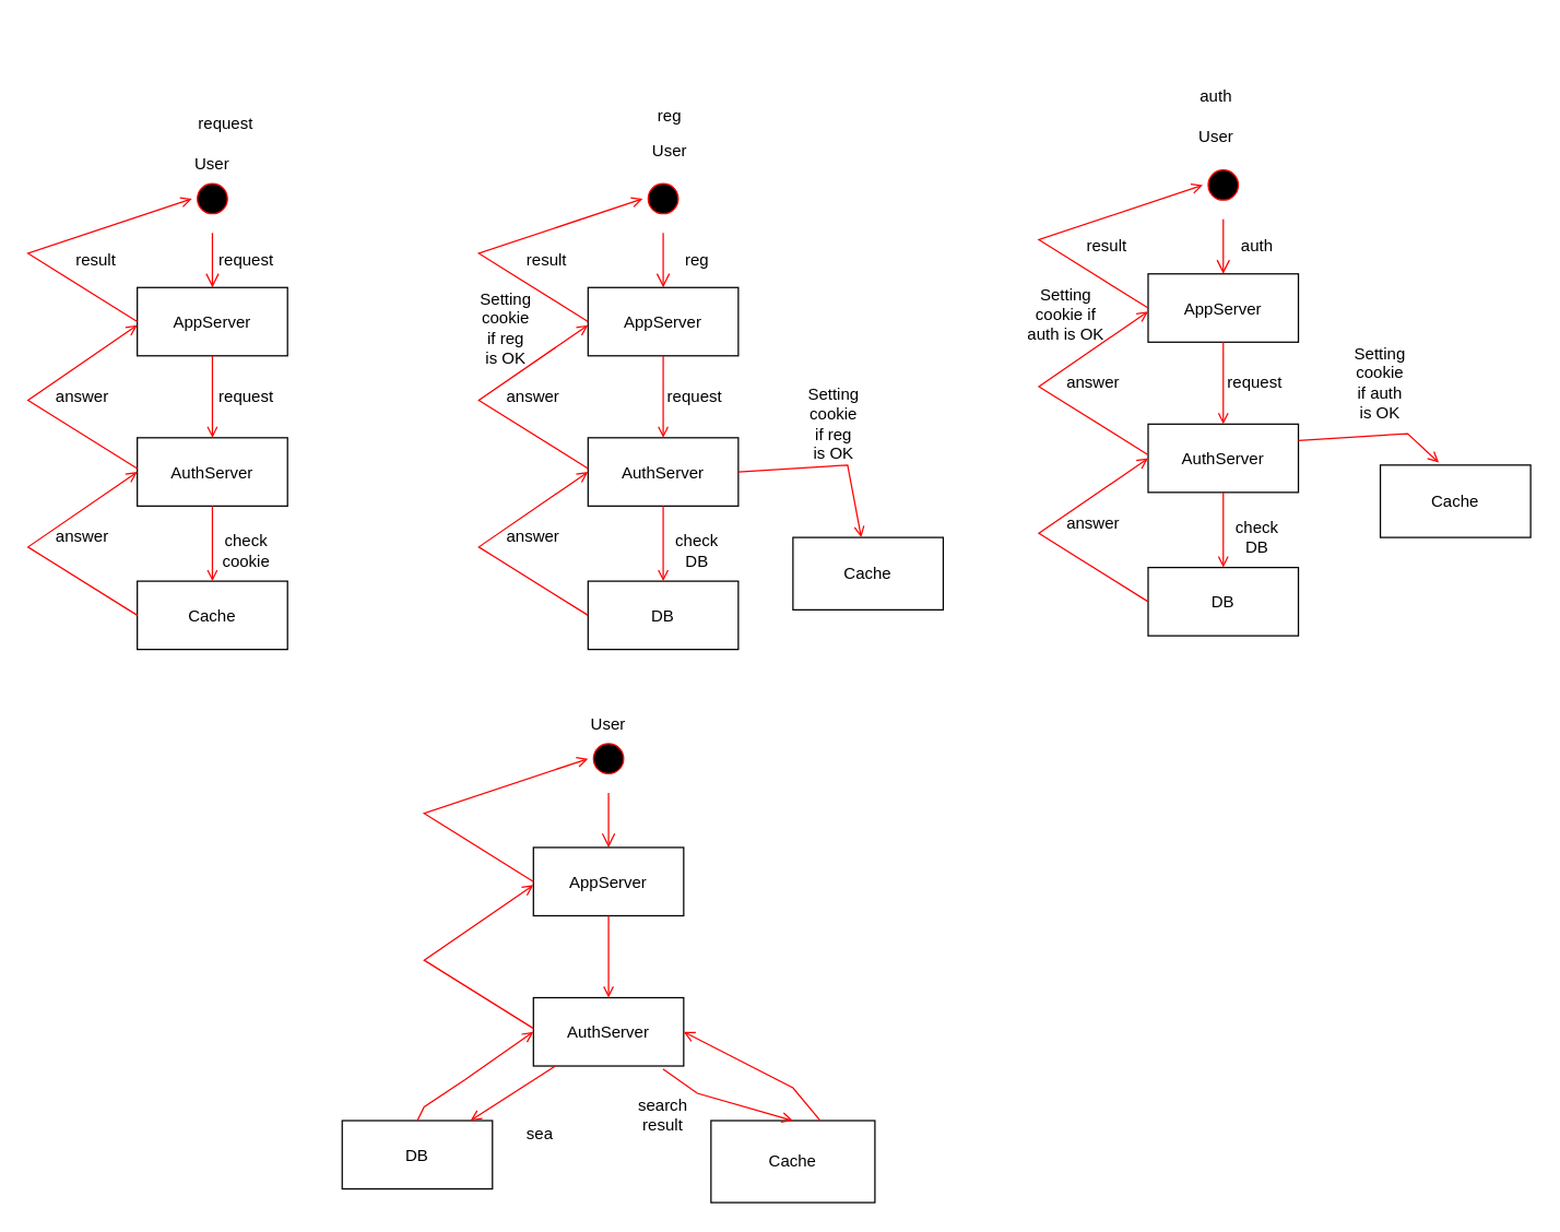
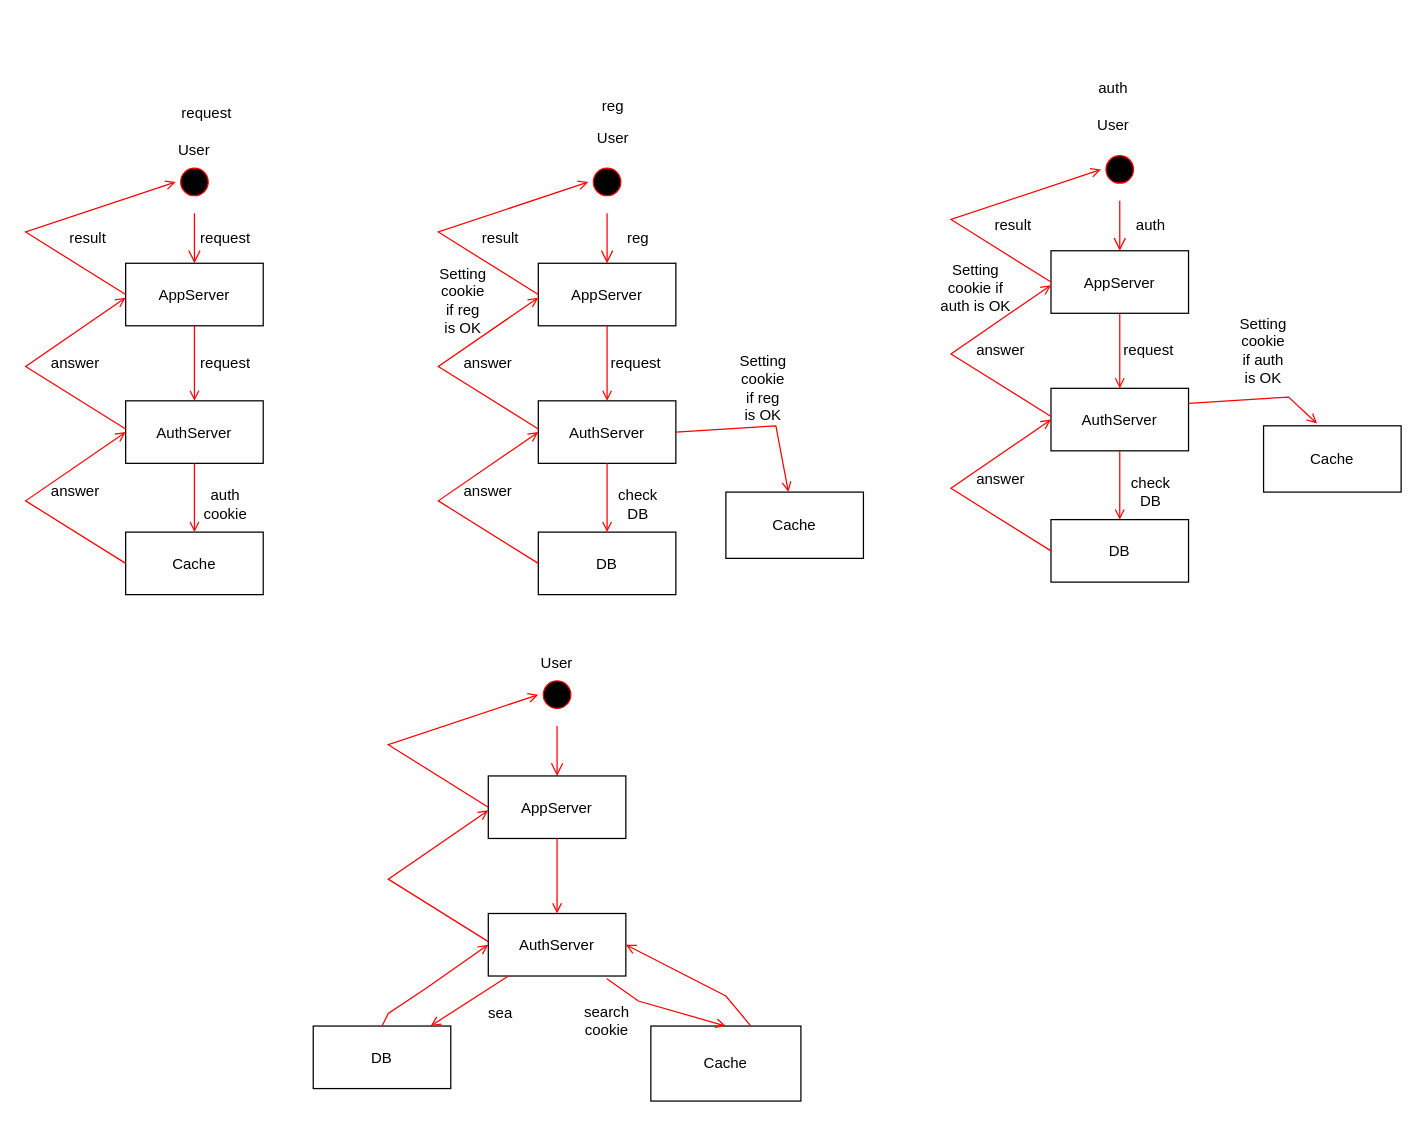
  <mxCell id="0" />
  <mxCell id="1" parent="0" />
  <mxCell id="2" value="" style="edgeStyle=elbowEdgeStyle;elbow=horizontal;verticalAlign=bottom;endArrow=open;endSize=8;strokeColor=#FF0000;endFill=1;rounded=0" parent="1" target="3" edge="1"><mxGeometry x="170" y="160" as="geometry"><mxPoint x="155" y="210" as="targetPoint" /><mxPoint x="155" y="170" as="sourcePoint" /></mxGeometry></mxCell>
  <mxCell id="3" value="AppServer" style="" parent="1" vertex="1"><mxGeometry x="100" y="210" width="110" height="50" as="geometry" /></mxCell>
  <mxCell id="4" value="AuthServer" style="" parent="1" vertex="1"><mxGeometry x="100" y="320" width="110" height="50" as="geometry" /></mxCell>
  <mxCell id="5" value="" style="endArrow=open;strokeColor=#FF0000;endFill=1;rounded=0;" parent="1" source="3" target="4" edge="1"><mxGeometry relative="1" as="geometry" /></mxCell>
  <mxCell id="6" value="Cache" style="" parent="1" vertex="1"><mxGeometry x="100" y="425" width="110" height="50" as="geometry" /></mxCell>
  <mxCell id="7" value="" style="endArrow=open;strokeColor=#FF0000;endFill=1;rounded=0" parent="1" source="4" target="6" edge="1"><mxGeometry relative="1" as="geometry" /></mxCell>
  <mxCell id="8" value="" style="endArrow=open;strokeColor=#FF0000;endFill=1;rounded=0;entryX=0;entryY=0.5;entryDx=0;entryDy=0;exitX=0;exitY=0.5;exitDx=0;exitDy=0;" parent="1" source="6" target="4" edge="1"><mxGeometry relative="1" as="geometry"><mxPoint x="340" y="450" as="targetPoint" /><Array as="points"><mxPoint x="20" y="400" /></Array></mxGeometry></mxCell>
  <mxCell id="9" value="" style="ellipse;shape=startState;fillColor=#000000;strokeColor=#ff0000;" parent="1" vertex="1"><mxGeometry x="140" y="130" width="30" height="30" as="geometry" /></mxCell>
  <mxCell id="10" value="User" style="text;html=1;strokeColor=none;fillColor=none;align=center;verticalAlign=middle;whiteSpace=wrap;rounded=0;" parent="1" vertex="1"><mxGeometry x="135" y="110" width="40" height="20" as="geometry" /></mxCell>
  <mxCell id="11" value="request" style="text;html=1;strokeColor=none;fillColor=none;align=center;verticalAlign=middle;whiteSpace=wrap;rounded=0;" parent="1" vertex="1"><mxGeometry x="160" y="180" width="40" height="20" as="geometry" /></mxCell>
  <mxCell id="12" value="request" style="text;html=1;strokeColor=none;fillColor=none;align=center;verticalAlign=middle;whiteSpace=wrap;rounded=0;" parent="1" vertex="1"><mxGeometry x="160" y="280" width="40" height="20" as="geometry" /></mxCell>
- <mxCell id="13" value="check cookie" style="text;html=1;strokeColor=none;fillColor=none;align=center;verticalAlign=middle;whiteSpace=wrap;rounded=0;" parent="1" vertex="1"><mxGeometry x="160" y="393" width="40" height="20" as="geometry" /></mxCell>
+ <mxCell id="13" value="auth cookie" style="text;html=1;strokeColor=none;fillColor=none;align=center;verticalAlign=middle;whiteSpace=wrap;rounded=0;" parent="1" vertex="1"><mxGeometry x="160" y="393" width="40" height="20" as="geometry" /></mxCell>
  <mxCell id="14" value="answer" style="text;html=1;strokeColor=none;fillColor=none;align=center;verticalAlign=middle;whiteSpace=wrap;rounded=0;" parent="1" vertex="1"><mxGeometry x="40" y="383" width="40" height="20" as="geometry" /></mxCell>
  <mxCell id="15" value="" style="endArrow=open;strokeColor=#FF0000;endFill=1;rounded=0;entryX=0;entryY=0.5;entryDx=0;entryDy=0;exitX=0;exitY=0.5;exitDx=0;exitDy=0;" parent="1" edge="1"><mxGeometry relative="1" as="geometry"><mxPoint x="100" y="342.5" as="sourcePoint" /><mxPoint x="100" y="237.5" as="targetPoint" /><Array as="points"><mxPoint x="20" y="292.5" /></Array></mxGeometry></mxCell>
  <mxCell id="16" value="answer" style="text;html=1;strokeColor=none;fillColor=none;align=center;verticalAlign=middle;whiteSpace=wrap;rounded=0;" parent="1" vertex="1"><mxGeometry x="40" y="280" width="40" height="20" as="geometry" /></mxCell>
  <mxCell id="17" value="result" style="text;html=1;strokeColor=none;fillColor=none;align=center;verticalAlign=middle;whiteSpace=wrap;rounded=0;" parent="1" vertex="1"><mxGeometry x="50" y="180" width="40" height="20" as="geometry" /></mxCell>
  <mxCell id="18" value="" style="endArrow=open;strokeColor=#FF0000;endFill=1;rounded=0;entryX=0;entryY=0.5;entryDx=0;entryDy=0;exitX=0;exitY=0.5;exitDx=0;exitDy=0;" parent="1" target="9" edge="1"><mxGeometry relative="1" as="geometry"><mxPoint x="100" y="235" as="sourcePoint" /><mxPoint x="100" y="130" as="targetPoint" /><Array as="points"><mxPoint x="20" y="185" /></Array></mxGeometry></mxCell>
  <mxCell id="19" value="" style="edgeStyle=elbowEdgeStyle;elbow=horizontal;verticalAlign=bottom;endArrow=open;endSize=8;strokeColor=#FF0000;endFill=1;rounded=0" parent="1" target="20" edge="1"><mxGeometry x="500" y="160" as="geometry"><mxPoint x="485" y="210" as="targetPoint" /><mxPoint x="485" y="170" as="sourcePoint" /></mxGeometry></mxCell>
  <mxCell id="20" value="AppServer" style="" parent="1" vertex="1"><mxGeometry x="430" y="210" width="110" height="50" as="geometry" /></mxCell>
  <mxCell id="21" value="AuthServer" style="" parent="1" vertex="1"><mxGeometry x="430" y="320" width="110" height="50" as="geometry" /></mxCell>
  <mxCell id="22" value="" style="endArrow=open;strokeColor=#FF0000;endFill=1;rounded=0;" parent="1" source="20" target="21" edge="1"><mxGeometry relative="1" as="geometry" /></mxCell>
  <mxCell id="23" value="DB" style="" parent="1" vertex="1"><mxGeometry x="430" y="425" width="110" height="50" as="geometry" /></mxCell>
  <mxCell id="24" value="" style="endArrow=open;strokeColor=#FF0000;endFill=1;rounded=0" parent="1" source="21" target="23" edge="1"><mxGeometry relative="1" as="geometry" /></mxCell>
  <mxCell id="25" value="" style="endArrow=open;strokeColor=#FF0000;endFill=1;rounded=0;entryX=0;entryY=0.5;entryDx=0;entryDy=0;exitX=0;exitY=0.5;exitDx=0;exitDy=0;" parent="1" source="23" target="21" edge="1"><mxGeometry relative="1" as="geometry"><mxPoint x="670" y="450" as="targetPoint" /><Array as="points"><mxPoint x="350" y="400" /></Array></mxGeometry></mxCell>
  <mxCell id="26" value="" style="ellipse;shape=startState;fillColor=#000000;strokeColor=#ff0000;" parent="1" vertex="1"><mxGeometry x="470" y="130" width="30" height="30" as="geometry" /></mxCell>
  <mxCell id="27" value="reg" style="text;html=1;strokeColor=none;fillColor=none;align=center;verticalAlign=middle;whiteSpace=wrap;rounded=0;" parent="1" vertex="1"><mxGeometry x="490" y="180" width="40" height="20" as="geometry" /></mxCell>
  <mxCell id="28" value="request&amp;nbsp;" style="text;html=1;strokeColor=none;fillColor=none;align=center;verticalAlign=middle;whiteSpace=wrap;rounded=0;" parent="1" vertex="1"><mxGeometry x="490" y="280" width="40" height="20" as="geometry" /></mxCell>
  <mxCell id="29" value="check DB" style="text;html=1;strokeColor=none;fillColor=none;align=center;verticalAlign=middle;whiteSpace=wrap;rounded=0;" parent="1" vertex="1"><mxGeometry x="490" y="393" width="40" height="20" as="geometry" /></mxCell>
  <mxCell id="30" value="answer" style="text;html=1;strokeColor=none;fillColor=none;align=center;verticalAlign=middle;whiteSpace=wrap;rounded=0;" parent="1" vertex="1"><mxGeometry x="370" y="383" width="40" height="20" as="geometry" /></mxCell>
  <mxCell id="31" value="" style="endArrow=open;strokeColor=#FF0000;endFill=1;rounded=0;entryX=0;entryY=0.5;entryDx=0;entryDy=0;exitX=0;exitY=0.5;exitDx=0;exitDy=0;" parent="1" edge="1"><mxGeometry relative="1" as="geometry"><mxPoint x="430" y="342.5" as="sourcePoint" /><mxPoint x="430" y="237.5" as="targetPoint" /><Array as="points"><mxPoint x="350" y="292.5" /></Array></mxGeometry></mxCell>
  <mxCell id="32" value="answer" style="text;html=1;strokeColor=none;fillColor=none;align=center;verticalAlign=middle;whiteSpace=wrap;rounded=0;" parent="1" vertex="1"><mxGeometry x="370" y="280" width="40" height="20" as="geometry" /></mxCell>
  <mxCell id="33" value="result" style="text;html=1;strokeColor=none;fillColor=none;align=center;verticalAlign=middle;whiteSpace=wrap;rounded=0;" parent="1" vertex="1"><mxGeometry x="380" y="180" width="40" height="20" as="geometry" /></mxCell>
  <mxCell id="34" value="" style="endArrow=open;strokeColor=#FF0000;endFill=1;rounded=0;entryX=0;entryY=0.5;entryDx=0;entryDy=0;exitX=0;exitY=0.5;exitDx=0;exitDy=0;" parent="1" target="26" edge="1"><mxGeometry relative="1" as="geometry"><mxPoint x="430" y="235" as="sourcePoint" /><mxPoint x="430" y="130" as="targetPoint" /><Array as="points"><mxPoint x="350" y="185" /></Array></mxGeometry></mxCell>
  <mxCell id="35" value="" style="edgeStyle=elbowEdgeStyle;elbow=horizontal;verticalAlign=bottom;endArrow=open;endSize=8;strokeColor=#FF0000;endFill=1;rounded=0" parent="1" target="36" edge="1"><mxGeometry x="910" y="150" as="geometry"><mxPoint x="895" y="200" as="targetPoint" /><mxPoint x="895" y="160" as="sourcePoint" /></mxGeometry></mxCell>
  <mxCell id="36" value="AppServer" style="" parent="1" vertex="1"><mxGeometry x="840" y="200" width="110" height="50" as="geometry" /></mxCell>
  <mxCell id="37" value="AuthServer" style="" parent="1" vertex="1"><mxGeometry x="840" y="310" width="110" height="50" as="geometry" /></mxCell>
  <mxCell id="38" value="" style="endArrow=open;strokeColor=#FF0000;endFill=1;rounded=0;" parent="1" source="36" target="37" edge="1"><mxGeometry relative="1" as="geometry" /></mxCell>
  <mxCell id="39" value="DB" style="" parent="1" vertex="1"><mxGeometry x="840" y="415" width="110" height="50" as="geometry" /></mxCell>
  <mxCell id="40" value="" style="endArrow=open;strokeColor=#FF0000;endFill=1;rounded=0" parent="1" source="37" target="39" edge="1"><mxGeometry relative="1" as="geometry" /></mxCell>
  <mxCell id="41" value="" style="endArrow=open;strokeColor=#FF0000;endFill=1;rounded=0;entryX=0;entryY=0.5;entryDx=0;entryDy=0;exitX=0;exitY=0.5;exitDx=0;exitDy=0;" parent="1" source="39" target="37" edge="1"><mxGeometry relative="1" as="geometry"><mxPoint x="1080" y="440" as="targetPoint" /><Array as="points"><mxPoint x="760" y="390" /></Array></mxGeometry></mxCell>
  <mxCell id="42" value="" style="ellipse;shape=startState;fillColor=#000000;strokeColor=#ff0000;" parent="1" vertex="1"><mxGeometry x="880" y="120" width="30" height="30" as="geometry" /></mxCell>
  <mxCell id="43" value="auth" style="text;html=1;strokeColor=none;fillColor=none;align=center;verticalAlign=middle;whiteSpace=wrap;rounded=0;" parent="1" vertex="1"><mxGeometry x="900" y="170" width="40" height="20" as="geometry" /></mxCell>
  <mxCell id="44" value="request&amp;nbsp;" style="text;html=1;strokeColor=none;fillColor=none;align=center;verticalAlign=middle;whiteSpace=wrap;rounded=0;" parent="1" vertex="1"><mxGeometry x="900" y="270" width="40" height="20" as="geometry" /></mxCell>
  <mxCell id="45" value="check DB" style="text;html=1;strokeColor=none;fillColor=none;align=center;verticalAlign=middle;whiteSpace=wrap;rounded=0;" parent="1" vertex="1"><mxGeometry x="900" y="383" width="40" height="20" as="geometry" /></mxCell>
  <mxCell id="46" value="answer" style="text;html=1;strokeColor=none;fillColor=none;align=center;verticalAlign=middle;whiteSpace=wrap;rounded=0;" parent="1" vertex="1"><mxGeometry x="780" y="373" width="40" height="20" as="geometry" /></mxCell>
  <mxCell id="47" value="" style="endArrow=open;strokeColor=#FF0000;endFill=1;rounded=0;entryX=0;entryY=0.5;entryDx=0;entryDy=0;exitX=0;exitY=0.5;exitDx=0;exitDy=0;" parent="1" edge="1"><mxGeometry relative="1" as="geometry"><mxPoint x="840" y="332.5" as="sourcePoint" /><mxPoint x="840" y="227.5" as="targetPoint" /><Array as="points"><mxPoint x="760" y="282.5" /></Array></mxGeometry></mxCell>
  <mxCell id="48" value="answer" style="text;html=1;strokeColor=none;fillColor=none;align=center;verticalAlign=middle;whiteSpace=wrap;rounded=0;" parent="1" vertex="1"><mxGeometry x="780" y="270" width="40" height="20" as="geometry" /></mxCell>
  <mxCell id="49" value="result" style="text;html=1;strokeColor=none;fillColor=none;align=center;verticalAlign=middle;whiteSpace=wrap;rounded=0;" parent="1" vertex="1"><mxGeometry x="790" y="170" width="40" height="20" as="geometry" /></mxCell>
  <mxCell id="50" value="" style="endArrow=open;strokeColor=#FF0000;endFill=1;rounded=0;entryX=0;entryY=0.5;entryDx=0;entryDy=0;exitX=0;exitY=0.5;exitDx=0;exitDy=0;" parent="1" target="42" edge="1"><mxGeometry relative="1" as="geometry"><mxPoint x="840" y="225" as="sourcePoint" /><mxPoint x="840" y="120" as="targetPoint" /><Array as="points"><mxPoint x="760" y="175" /></Array></mxGeometry></mxCell>
  <mxCell id="51" value="Setting cookie if reg is OK" style="text;html=1;strokeColor=none;fillColor=none;align=center;verticalAlign=middle;whiteSpace=wrap;rounded=0;" parent="1" vertex="1"><mxGeometry x="350" y="230" width="40" height="20" as="geometry" /></mxCell>
  <mxCell id="52" value="Setting cookie if auth is OK" style="text;html=1;strokeColor=none;fillColor=none;align=center;verticalAlign=middle;whiteSpace=wrap;rounded=0;" parent="1" vertex="1"><mxGeometry x="750" y="220" width="60" height="20" as="geometry" /></mxCell>
  <mxCell id="53" value="" style="edgeStyle=elbowEdgeStyle;elbow=horizontal;verticalAlign=bottom;endArrow=open;endSize=8;strokeColor=#FF0000;endFill=1;rounded=0" parent="1" target="54" edge="1"><mxGeometry x="460" y="570" as="geometry"><mxPoint x="445" y="620" as="targetPoint" /><mxPoint x="445" y="580" as="sourcePoint" /></mxGeometry></mxCell>
  <mxCell id="54" value="AppServer" style="" parent="1" vertex="1"><mxGeometry x="390" y="620" width="110" height="50" as="geometry" /></mxCell>
  <mxCell id="55" value="AuthServer" style="" parent="1" vertex="1"><mxGeometry x="390" y="730" width="110" height="50" as="geometry" /></mxCell>
  <mxCell id="56" value="" style="endArrow=open;strokeColor=#FF0000;endFill=1;rounded=0;" parent="1" source="54" target="55" edge="1"><mxGeometry relative="1" as="geometry" /></mxCell>
  <mxCell id="57" value="DB" style="" parent="1" vertex="1"><mxGeometry x="250" y="820" width="110" height="50" as="geometry" /></mxCell>
  <mxCell id="58" value="" style="endArrow=open;strokeColor=#FF0000;endFill=1;rounded=0" parent="1" source="55" target="57" edge="1"><mxGeometry relative="1" as="geometry" /></mxCell>
  <mxCell id="59" value="" style="endArrow=open;strokeColor=#FF0000;endFill=1;rounded=0;entryX=0;entryY=0.5;entryDx=0;entryDy=0;exitX=0.5;exitY=0;exitDx=0;exitDy=0;" parent="1" source="57" target="55" edge="1"><mxGeometry relative="1" as="geometry"><mxPoint x="630" y="860" as="targetPoint" /><Array as="points"><mxPoint x="310" y="810" /><mxPoint x="340" y="790" /></Array></mxGeometry></mxCell>
  <mxCell id="60" value="" style="ellipse;shape=startState;fillColor=#000000;strokeColor=#ff0000;" parent="1" vertex="1"><mxGeometry x="430" y="540" width="30" height="30" as="geometry" /></mxCell>
  <mxCell id="61" value="" style="endArrow=open;strokeColor=#FF0000;endFill=1;rounded=0;entryX=0;entryY=0.5;entryDx=0;entryDy=0;exitX=0;exitY=0.5;exitDx=0;exitDy=0;" parent="1" edge="1"><mxGeometry relative="1" as="geometry"><mxPoint x="390" y="752.5" as="sourcePoint" /><mxPoint x="390" y="647.5" as="targetPoint" /><Array as="points"><mxPoint x="310" y="702.5" /></Array></mxGeometry></mxCell>
  <mxCell id="62" value="" style="endArrow=open;strokeColor=#FF0000;endFill=1;rounded=0;entryX=0;entryY=0.5;entryDx=0;entryDy=0;exitX=0;exitY=0.5;exitDx=0;exitDy=0;" parent="1" target="60" edge="1"><mxGeometry relative="1" as="geometry"><mxPoint x="390" y="645" as="sourcePoint" /><mxPoint x="390" y="540" as="targetPoint" /><Array as="points"><mxPoint x="310" y="595" /></Array></mxGeometry></mxCell>
  <mxCell id="63" value="Cache" style="rounded=0;whiteSpace=wrap;html=1;" parent="1" vertex="1"><mxGeometry x="520" y="820" width="120" height="60" as="geometry" /></mxCell>
  <mxCell id="64" value="" style="endArrow=open;strokeColor=#FF0000;endFill=1;rounded=0;exitX=0.862;exitY=1.044;exitDx=0;exitDy=0;exitPerimeter=0;entryX=0.5;entryY=0;entryDx=0;entryDy=0;" parent="1" source="55" target="63" edge="1"><mxGeometry relative="1" as="geometry"><mxPoint x="416.111" y="790" as="sourcePoint" /><mxPoint x="354" y="830" as="targetPoint" /><Array as="points"><mxPoint x="510" y="800" /></Array></mxGeometry></mxCell>
  <mxCell id="65" value="" style="endArrow=open;strokeColor=#FF0000;endFill=1;rounded=0;entryX=1;entryY=0.5;entryDx=0;entryDy=0;" parent="1" target="55" edge="1"><mxGeometry relative="1" as="geometry"><mxPoint x="660" y="741" as="targetPoint" /><Array as="points"><mxPoint x="580" y="796" /></Array><mxPoint x="600" y="820" as="sourcePoint" /></mxGeometry></mxCell>
  <mxCell id="66" value="User" style="text;html=1;strokeColor=none;fillColor=none;align=center;verticalAlign=middle;whiteSpace=wrap;rounded=0;" parent="1" vertex="1"><mxGeometry x="470" y="100" width="40" height="20" as="geometry" /></mxCell>
  <mxCell id="67" value="User" style="text;html=1;strokeColor=none;fillColor=none;align=center;verticalAlign=middle;whiteSpace=wrap;rounded=0;" parent="1" vertex="1"><mxGeometry x="870" y="90" width="40" height="20" as="geometry" /></mxCell>
  <mxCell id="68" value="User" style="text;html=1;strokeColor=none;fillColor=none;align=center;verticalAlign=middle;whiteSpace=wrap;rounded=0;" parent="1" vertex="1"><mxGeometry x="425" y="520" width="40" height="20" as="geometry" /></mxCell>
- <mxCell id="69" value="search result" style="text;html=1;strokeColor=none;fillColor=none;align=center;verticalAlign=middle;whiteSpace=wrap;rounded=0;" vertex="1" parent="1"><mxGeometry x="465" y="806" width="40" height="20" as="geometry" /></mxCell>
- <mxCell id="70" value="sea" style="text;html=1;strokeColor=none;fillColor=none;align=center;verticalAlign=middle;whiteSpace=wrap;rounded=0;" vertex="1" parent="1"><mxGeometry x="375" y="820" width="40" height="20" as="geometry" /></mxCell>
+ <mxCell id="69" value="search cookie" style="text;html=1;strokeColor=none;fillColor=none;align=center;verticalAlign=middle;whiteSpace=wrap;rounded=0;" vertex="1" parent="1"><mxGeometry x="465" y="806" width="40" height="20" as="geometry" /></mxCell>
+ <mxCell id="70" value="sea" style="text;html=1;strokeColor=none;fillColor=none;align=center;verticalAlign=middle;whiteSpace=wrap;rounded=0;" vertex="1" parent="1"><mxGeometry x="380" y="800" width="40" height="20" as="geometry" /></mxCell>
  <mxCell id="71" value="request" style="text;html=1;strokeColor=none;fillColor=none;align=center;verticalAlign=middle;whiteSpace=wrap;rounded=0;" vertex="1" parent="1"><mxGeometry x="100" y="50" width="130" height="80" as="geometry" /></mxCell>
  <mxCell id="72" value="reg" style="text;html=1;strokeColor=none;fillColor=none;align=center;verticalAlign=middle;whiteSpace=wrap;rounded=0;" vertex="1" parent="1"><mxGeometry x="430" y="40" width="120" height="90" as="geometry" /></mxCell>
  <mxCell id="73" value="auth" style="text;html=1;strokeColor=none;fillColor=none;align=center;verticalAlign=middle;whiteSpace=wrap;rounded=0;" vertex="1" parent="1"><mxGeometry x="825" y="20" width="130" height="100" as="geometry" /></mxCell>
  <mxCell id="74" value="Cache" style="rounded=0;whiteSpace=wrap;html=1;" vertex="1" parent="1"><mxGeometry x="580" y="393" width="110" height="53" as="geometry" /></mxCell>
  <mxCell id="75" value="" style="endArrow=open;strokeColor=#FF0000;endFill=1;rounded=0;exitX=1;exitY=0.5;exitDx=0;exitDy=0;" edge="1" parent="1" source="21" target="74"><mxGeometry relative="1" as="geometry"><mxPoint x="495" y="380" as="sourcePoint" /><mxPoint x="495" y="435" as="targetPoint" /><Array as="points"><mxPoint x="620" y="340" /></Array></mxGeometry></mxCell>
  <mxCell id="76" value="Setting cookie if reg is OK" style="text;html=1;strokeColor=none;fillColor=none;align=center;verticalAlign=middle;whiteSpace=wrap;rounded=0;" vertex="1" parent="1"><mxGeometry x="590" y="300" width="40" height="20" as="geometry" /></mxCell>
  <mxCell id="77" value="Cache" style="rounded=0;whiteSpace=wrap;html=1;" vertex="1" parent="1"><mxGeometry x="1010" y="340" width="110" height="53" as="geometry" /></mxCell>
  <mxCell id="78" value="Setting cookie if auth is OK" style="text;html=1;strokeColor=none;fillColor=none;align=center;verticalAlign=middle;whiteSpace=wrap;rounded=0;" vertex="1" parent="1"><mxGeometry x="990" y="270" width="40" height="20" as="geometry" /></mxCell>
  <mxCell id="79" value="" style="endArrow=open;strokeColor=#FF0000;endFill=1;rounded=0;exitX=1;exitY=0.5;exitDx=0;exitDy=0;entryX=0.389;entryY=-0.034;entryDx=0;entryDy=0;entryPerimeter=0;" edge="1" parent="1" target="77"><mxGeometry relative="1" as="geometry"><mxPoint x="950" y="322" as="sourcePoint" /><mxPoint x="1040" y="370" as="targetPoint" /><Array as="points"><mxPoint x="1030" y="317" /></Array></mxGeometry></mxCell>
